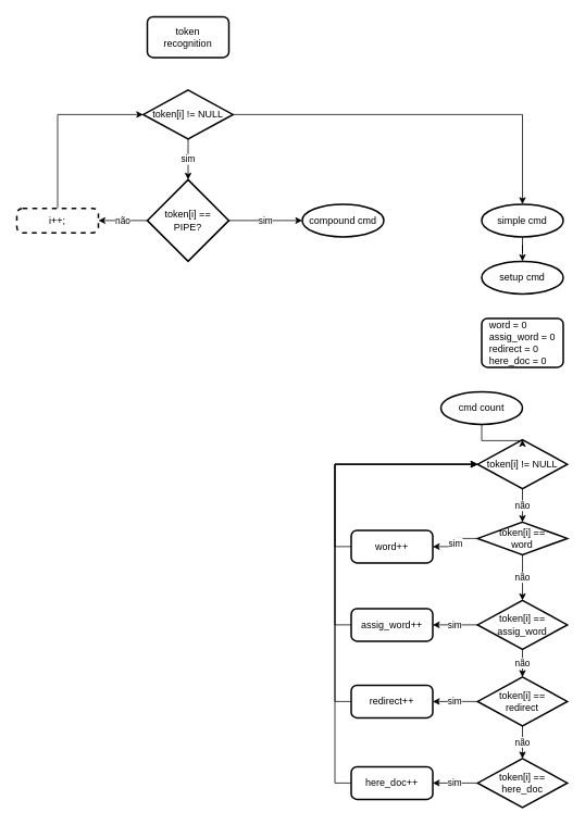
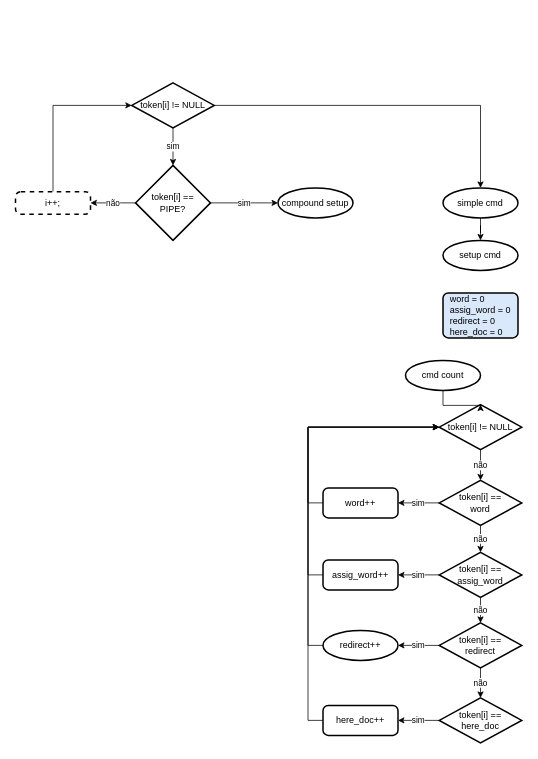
  <mxCell id="0" />
  <mxCell id="1" parent="0" />
- <mxCell id="2" value="&lt;div&gt;token&lt;/div&gt;&lt;div&gt;recognition&lt;br&gt;&lt;/div&gt;" style="rounded=1;whiteSpace=wrap;html=1;absoluteArcSize=1;arcSize=14;strokeWidth=2;" vertex="1" parent="1"><mxGeometry x="180" y="20" width="100" height="50" as="geometry" /></mxCell>
  <mxCell id="3" value="sim" style="edgeStyle=orthogonalEdgeStyle;rounded=0;orthogonalLoop=1;jettySize=auto;html=1;exitX=0.5;exitY=1;exitDx=0;exitDy=0;exitPerimeter=0;entryX=0.5;entryY=0;entryDx=0;entryDy=0;entryPerimeter=0;" edge="1" parent="1" source="5" target="8"><mxGeometry relative="1" as="geometry" /></mxCell>
  <mxCell id="4" style="edgeStyle=orthogonalEdgeStyle;rounded=0;orthogonalLoop=1;jettySize=auto;html=1;exitX=1;exitY=0.5;exitDx=0;exitDy=0;exitPerimeter=0;entryX=0.5;entryY=0;entryDx=0;entryDy=0;entryPerimeter=0;" edge="1" parent="1" source="5" target="12"><mxGeometry relative="1" as="geometry"><mxPoint x="650" y="230" as="targetPoint" /></mxGeometry></mxCell>
  <mxCell id="5" value="token[i] != NULL" style="strokeWidth=2;html=1;shape=mxgraph.flowchart.decision;whiteSpace=wrap;" vertex="1" parent="1"><mxGeometry x="175" y="110" width="110" height="60" as="geometry" /></mxCell>
  <mxCell id="6" value="não" style="edgeStyle=orthogonalEdgeStyle;rounded=0;orthogonalLoop=1;jettySize=auto;html=1;exitX=0;exitY=0.5;exitDx=0;exitDy=0;exitPerimeter=0;entryX=1;entryY=0.5;entryDx=0;entryDy=0;" edge="1" parent="1" source="8" target="10"><mxGeometry relative="1" as="geometry" /></mxCell>
  <mxCell id="7" value="sim" style="edgeStyle=orthogonalEdgeStyle;rounded=0;orthogonalLoop=1;jettySize=auto;html=1;exitX=1;exitY=0.5;exitDx=0;exitDy=0;exitPerimeter=0;entryX=0;entryY=0.5;entryDx=0;entryDy=0;entryPerimeter=0;" edge="1" parent="1" source="8" target="13"><mxGeometry relative="1" as="geometry" /></mxCell>
  <mxCell id="8" value="&lt;div&gt;token[i] ==&lt;/div&gt;&lt;div&gt;PIPE?&lt;br&gt;&lt;/div&gt;" style="strokeWidth=2;html=1;shape=mxgraph.flowchart.decision;whiteSpace=wrap;" vertex="1" parent="1"><mxGeometry x="180" y="220" width="100" height="100" as="geometry" /></mxCell>
  <mxCell id="9" style="edgeStyle=orthogonalEdgeStyle;rounded=0;orthogonalLoop=1;jettySize=auto;html=1;exitX=0.5;exitY=0;exitDx=0;exitDy=0;entryX=0;entryY=0.5;entryDx=0;entryDy=0;entryPerimeter=0;" edge="1" parent="1" source="10" target="5"><mxGeometry relative="1" as="geometry" /></mxCell>
  <mxCell id="10" value="i++;" style="rounded=1;whiteSpace=wrap;html=1;absoluteArcSize=1;arcSize=14;strokeWidth=2;dashed=1;" vertex="1" parent="1"><mxGeometry x="20" y="255" width="100" height="30" as="geometry" /></mxCell>
  <mxCell id="11" style="edgeStyle=orthogonalEdgeStyle;rounded=0;orthogonalLoop=1;jettySize=auto;html=1;exitX=0.5;exitY=1;exitDx=0;exitDy=0;exitPerimeter=0;" edge="1" parent="1" source="12" target="14"><mxGeometry relative="1" as="geometry" /></mxCell>
  <mxCell id="12" value="simple cmd" style="strokeWidth=2;html=1;shape=mxgraph.flowchart.start_1;whiteSpace=wrap;" vertex="1" parent="1"><mxGeometry x="590" y="250" width="100" height="40" as="geometry" /></mxCell>
- <mxCell id="13" value="compound cmd" style="strokeWidth=2;html=1;shape=mxgraph.flowchart.start_1;whiteSpace=wrap;" vertex="1" parent="1"><mxGeometry x="370" y="250" width="100" height="40" as="geometry" /></mxCell>
+ <mxCell id="13" value="compound setup" style="strokeWidth=2;html=1;shape=mxgraph.flowchart.start_1;whiteSpace=wrap;" vertex="1" parent="1"><mxGeometry x="370" y="250" width="100" height="40" as="geometry" /></mxCell>
  <mxCell id="14" value="setup cmd" style="strokeWidth=2;html=1;shape=mxgraph.flowchart.start_1;whiteSpace=wrap;" vertex="1" parent="1"><mxGeometry x="590" y="320" width="100" height="40" as="geometry" /></mxCell>
- <mxCell id="15" value="&lt;div align=&quot;left&quot;&gt;word = 0&lt;/div&gt;&lt;div&gt;assig_word = 0&lt;/div&gt;&lt;div align=&quot;justify&quot;&gt;redirect = 0&lt;/div&gt;&lt;div align=&quot;justify&quot;&gt;here_doc = 0&lt;br&gt;&lt;/div&gt;" style="rounded=1;whiteSpace=wrap;html=1;absoluteArcSize=1;arcSize=14;strokeWidth=2;" vertex="1" parent="1"><mxGeometry x="590" y="390" width="100" height="60" as="geometry" /></mxCell>
+ <mxCell id="15" value="&lt;div align=&quot;left&quot;&gt;word = 0&lt;/div&gt;&lt;div&gt;assig_word = 0&lt;/div&gt;&lt;div align=&quot;justify&quot;&gt;redirect = 0&lt;/div&gt;&lt;div align=&quot;justify&quot;&gt;here_doc = 0&lt;br&gt;&lt;/div&gt;" style="rounded=1;whiteSpace=wrap;html=1;absoluteArcSize=1;arcSize=14;strokeWidth=2;fillColor=#dae8fc;" vertex="1" parent="1"><mxGeometry x="590" y="390" width="100" height="60" as="geometry" /></mxCell>
  <mxCell id="16" value="&lt;div&gt;não&lt;/div&gt;" style="edgeStyle=orthogonalEdgeStyle;rounded=0;orthogonalLoop=1;jettySize=auto;html=1;exitX=0.5;exitY=1;exitDx=0;exitDy=0;exitPerimeter=0;entryX=0.5;entryY=0;entryDx=0;entryDy=0;entryPerimeter=0;" edge="1" parent="1" source="17" target="20"><mxGeometry relative="1" as="geometry" /></mxCell>
  <mxCell id="17" value="token[i] != NULL" style="strokeWidth=2;html=1;shape=mxgraph.flowchart.decision;whiteSpace=wrap;" vertex="1" parent="1"><mxGeometry x="585" y="539" width="110" height="60" as="geometry" /></mxCell>
  <mxCell id="18" value="sim" style="edgeStyle=orthogonalEdgeStyle;rounded=0;orthogonalLoop=1;jettySize=auto;html=1;exitX=0;exitY=0.5;exitDx=0;exitDy=0;exitPerimeter=0;entryX=1;entryY=0.5;entryDx=0;entryDy=0;" edge="1" parent="1" source="20" target="38"><mxGeometry relative="1" as="geometry" /></mxCell>
  <mxCell id="19" value="não" style="edgeStyle=orthogonalEdgeStyle;rounded=0;orthogonalLoop=1;jettySize=auto;html=1;exitX=0.5;exitY=1;exitDx=0;exitDy=0;exitPerimeter=0;entryX=0.5;entryY=0;entryDx=0;entryDy=0;entryPerimeter=0;" edge="1" parent="1" source="20" target="23"><mxGeometry relative="1" as="geometry" /></mxCell>
- <mxCell id="20" value="&lt;div&gt;token[i] ==&lt;/div&gt;&lt;div&gt;word&lt;br&gt;&lt;/div&gt;" style="strokeWidth=2;html=1;shape=mxgraph.flowchart.decision;whiteSpace=wrap;" vertex="1" parent="1"><mxGeometry x="585" y="640" width="110" height="40" as="geometry" /></mxCell>
+ <mxCell id="20" value="&lt;div&gt;token[i] ==&lt;/div&gt;&lt;div&gt;word&lt;br&gt;&lt;/div&gt;" style="strokeWidth=2;html=1;shape=mxgraph.flowchart.decision;whiteSpace=wrap;" vertex="1" parent="1"><mxGeometry x="585" y="640" width="110" height="60" as="geometry" /></mxCell>
  <mxCell id="21" value="sim" style="edgeStyle=orthogonalEdgeStyle;rounded=0;orthogonalLoop=1;jettySize=auto;html=1;exitX=0;exitY=0.5;exitDx=0;exitDy=0;exitPerimeter=0;entryX=1;entryY=0.5;entryDx=0;entryDy=0;" edge="1" parent="1" source="23" target="36"><mxGeometry relative="1" as="geometry" /></mxCell>
  <mxCell id="22" value="não" style="edgeStyle=orthogonalEdgeStyle;rounded=0;orthogonalLoop=1;jettySize=auto;html=1;exitX=0.5;exitY=1;exitDx=0;exitDy=0;exitPerimeter=0;entryX=0.5;entryY=0;entryDx=0;entryDy=0;entryPerimeter=0;" edge="1" parent="1" source="23" target="26"><mxGeometry relative="1" as="geometry" /></mxCell>
  <mxCell id="23" value="&lt;div&gt;token[i] ==&lt;/div&gt;&lt;div&gt;assig_word&lt;br&gt;&lt;/div&gt;" style="strokeWidth=2;html=1;shape=mxgraph.flowchart.decision;whiteSpace=wrap;" vertex="1" parent="1"><mxGeometry x="585" y="736" width="110" height="60" as="geometry" /></mxCell>
  <mxCell id="24" value="sim" style="edgeStyle=orthogonalEdgeStyle;rounded=0;orthogonalLoop=1;jettySize=auto;html=1;exitX=0;exitY=0.5;exitDx=0;exitDy=0;exitPerimeter=0;entryX=1;entryY=0.5;entryDx=0;entryDy=0;" edge="1" parent="1" source="26" target="34"><mxGeometry relative="1" as="geometry" /></mxCell>
  <mxCell id="25" value="não" style="edgeStyle=orthogonalEdgeStyle;rounded=0;orthogonalLoop=1;jettySize=auto;html=1;exitX=0.5;exitY=1;exitDx=0;exitDy=0;exitPerimeter=0;entryX=0.5;entryY=0;entryDx=0;entryDy=0;entryPerimeter=0;" edge="1" parent="1" source="26" target="30"><mxGeometry relative="1" as="geometry" /></mxCell>
  <mxCell id="26" value="&lt;div&gt;token[i] ==&lt;/div&gt;&lt;div&gt;redirect&lt;br&gt;&lt;/div&gt;" style="strokeWidth=2;html=1;shape=mxgraph.flowchart.decision;whiteSpace=wrap;" vertex="1" parent="1"><mxGeometry x="585" y="830" width="110" height="60" as="geometry" /></mxCell>
  <mxCell id="27" style="edgeStyle=orthogonalEdgeStyle;rounded=0;orthogonalLoop=1;jettySize=auto;html=1;exitX=0.5;exitY=1;exitDx=0;exitDy=0;exitPerimeter=0;entryX=0.5;entryY=0;entryDx=0;entryDy=0;entryPerimeter=0;" edge="1" parent="1" source="28" target="17"><mxGeometry relative="1" as="geometry" /></mxCell>
  <mxCell id="28" value="cmd count" style="strokeWidth=2;html=1;shape=mxgraph.flowchart.start_1;whiteSpace=wrap;" vertex="1" parent="1"><mxGeometry x="540" y="480" width="100" height="40" as="geometry" /></mxCell>
  <mxCell id="29" value="sim" style="edgeStyle=orthogonalEdgeStyle;rounded=0;orthogonalLoop=1;jettySize=auto;html=1;exitX=0;exitY=0.5;exitDx=0;exitDy=0;exitPerimeter=0;entryX=1;entryY=0.5;entryDx=0;entryDy=0;" edge="1" parent="1" source="30" target="32"><mxGeometry relative="1" as="geometry" /></mxCell>
  <mxCell id="30" value="&lt;div&gt;token[i] ==&lt;/div&gt;&lt;div&gt;here_doc&lt;br&gt;&lt;/div&gt;" style="strokeWidth=2;html=1;shape=mxgraph.flowchart.decision;whiteSpace=wrap;" vertex="1" parent="1"><mxGeometry x="585" y="930" width="110" height="60" as="geometry" /></mxCell>
  <mxCell id="31" style="edgeStyle=orthogonalEdgeStyle;rounded=0;orthogonalLoop=1;jettySize=auto;html=1;exitX=0;exitY=0.5;exitDx=0;exitDy=0;entryX=0;entryY=0.5;entryDx=0;entryDy=0;entryPerimeter=0;" edge="1" parent="1" source="32" target="17"><mxGeometry relative="1" as="geometry"><mxPoint x="350" y="630" as="targetPoint" /></mxGeometry></mxCell>
  <mxCell id="32" value="here_doc++" style="rounded=1;whiteSpace=wrap;html=1;absoluteArcSize=1;arcSize=14;strokeWidth=2;" vertex="1" parent="1"><mxGeometry x="430" y="940" width="100" height="40" as="geometry" /></mxCell>
  <mxCell id="33" style="edgeStyle=orthogonalEdgeStyle;rounded=0;orthogonalLoop=1;jettySize=auto;html=1;exitX=0;exitY=0.5;exitDx=0;exitDy=0;entryX=0;entryY=0.5;entryDx=0;entryDy=0;entryPerimeter=0;" edge="1" parent="1" source="34" target="17"><mxGeometry relative="1" as="geometry" /></mxCell>
- <mxCell id="34" value="redirect++" style="rounded=1;whiteSpace=wrap;html=1;absoluteArcSize=1;arcSize=14;strokeWidth=2;" vertex="1" parent="1"><mxGeometry x="430" y="840" width="100" height="40" as="geometry" /></mxCell>
+ <mxCell id="34" value="redirect++" style="ellipse;whiteSpace=wrap;html=1;absoluteArcSize=1;arcSize=14;strokeWidth=2;" vertex="1" parent="1"><mxGeometry x="430" y="840" width="100" height="40" as="geometry" /></mxCell>
  <mxCell id="35" style="edgeStyle=orthogonalEdgeStyle;rounded=0;orthogonalLoop=1;jettySize=auto;html=1;exitX=0;exitY=0.5;exitDx=0;exitDy=0;entryX=0;entryY=0.5;entryDx=0;entryDy=0;entryPerimeter=0;" edge="1" parent="1" source="36" target="17"><mxGeometry relative="1" as="geometry" /></mxCell>
  <mxCell id="36" value="assig_word++" style="rounded=1;whiteSpace=wrap;html=1;absoluteArcSize=1;arcSize=14;strokeWidth=2;color=2" vertex="1" parent="1"><mxGeometry x="430" y="746" width="100" height="40" as="geometry" /></mxCell>
  <mxCell id="37" style="edgeStyle=orthogonalEdgeStyle;rounded=0;orthogonalLoop=1;jettySize=auto;html=1;exitX=0;exitY=0.5;exitDx=0;exitDy=0;entryX=0;entryY=0.5;entryDx=0;entryDy=0;entryPerimeter=0;" edge="1" parent="1" source="38" target="17"><mxGeometry relative="1" as="geometry" /></mxCell>
  <mxCell id="38" value="word++" style="rounded=1;whiteSpace=wrap;html=1;absoluteArcSize=1;arcSize=14;strokeWidth=2;" vertex="1" parent="1"><mxGeometry x="430" y="650" width="100" height="40" as="geometry" /></mxCell>
